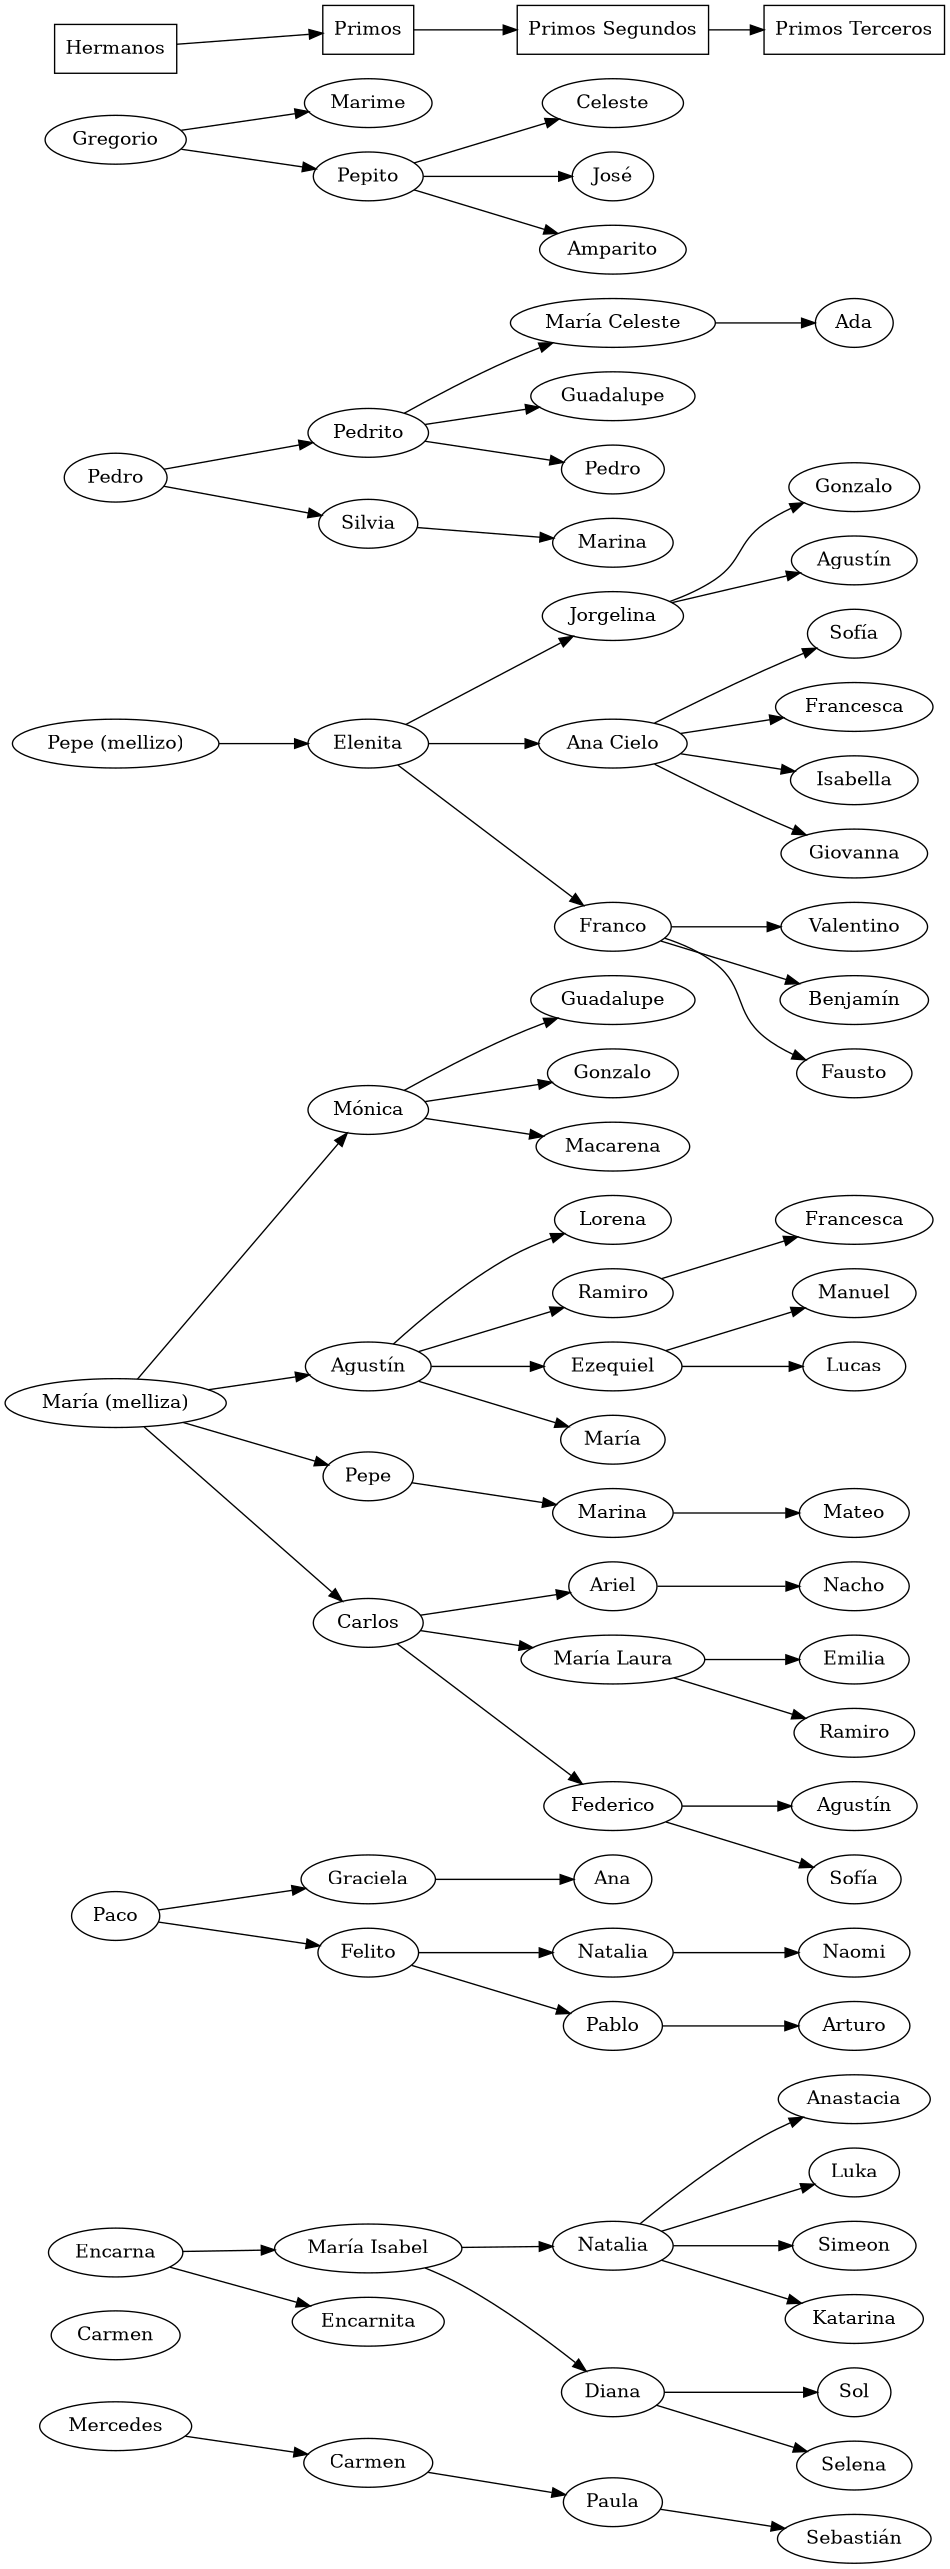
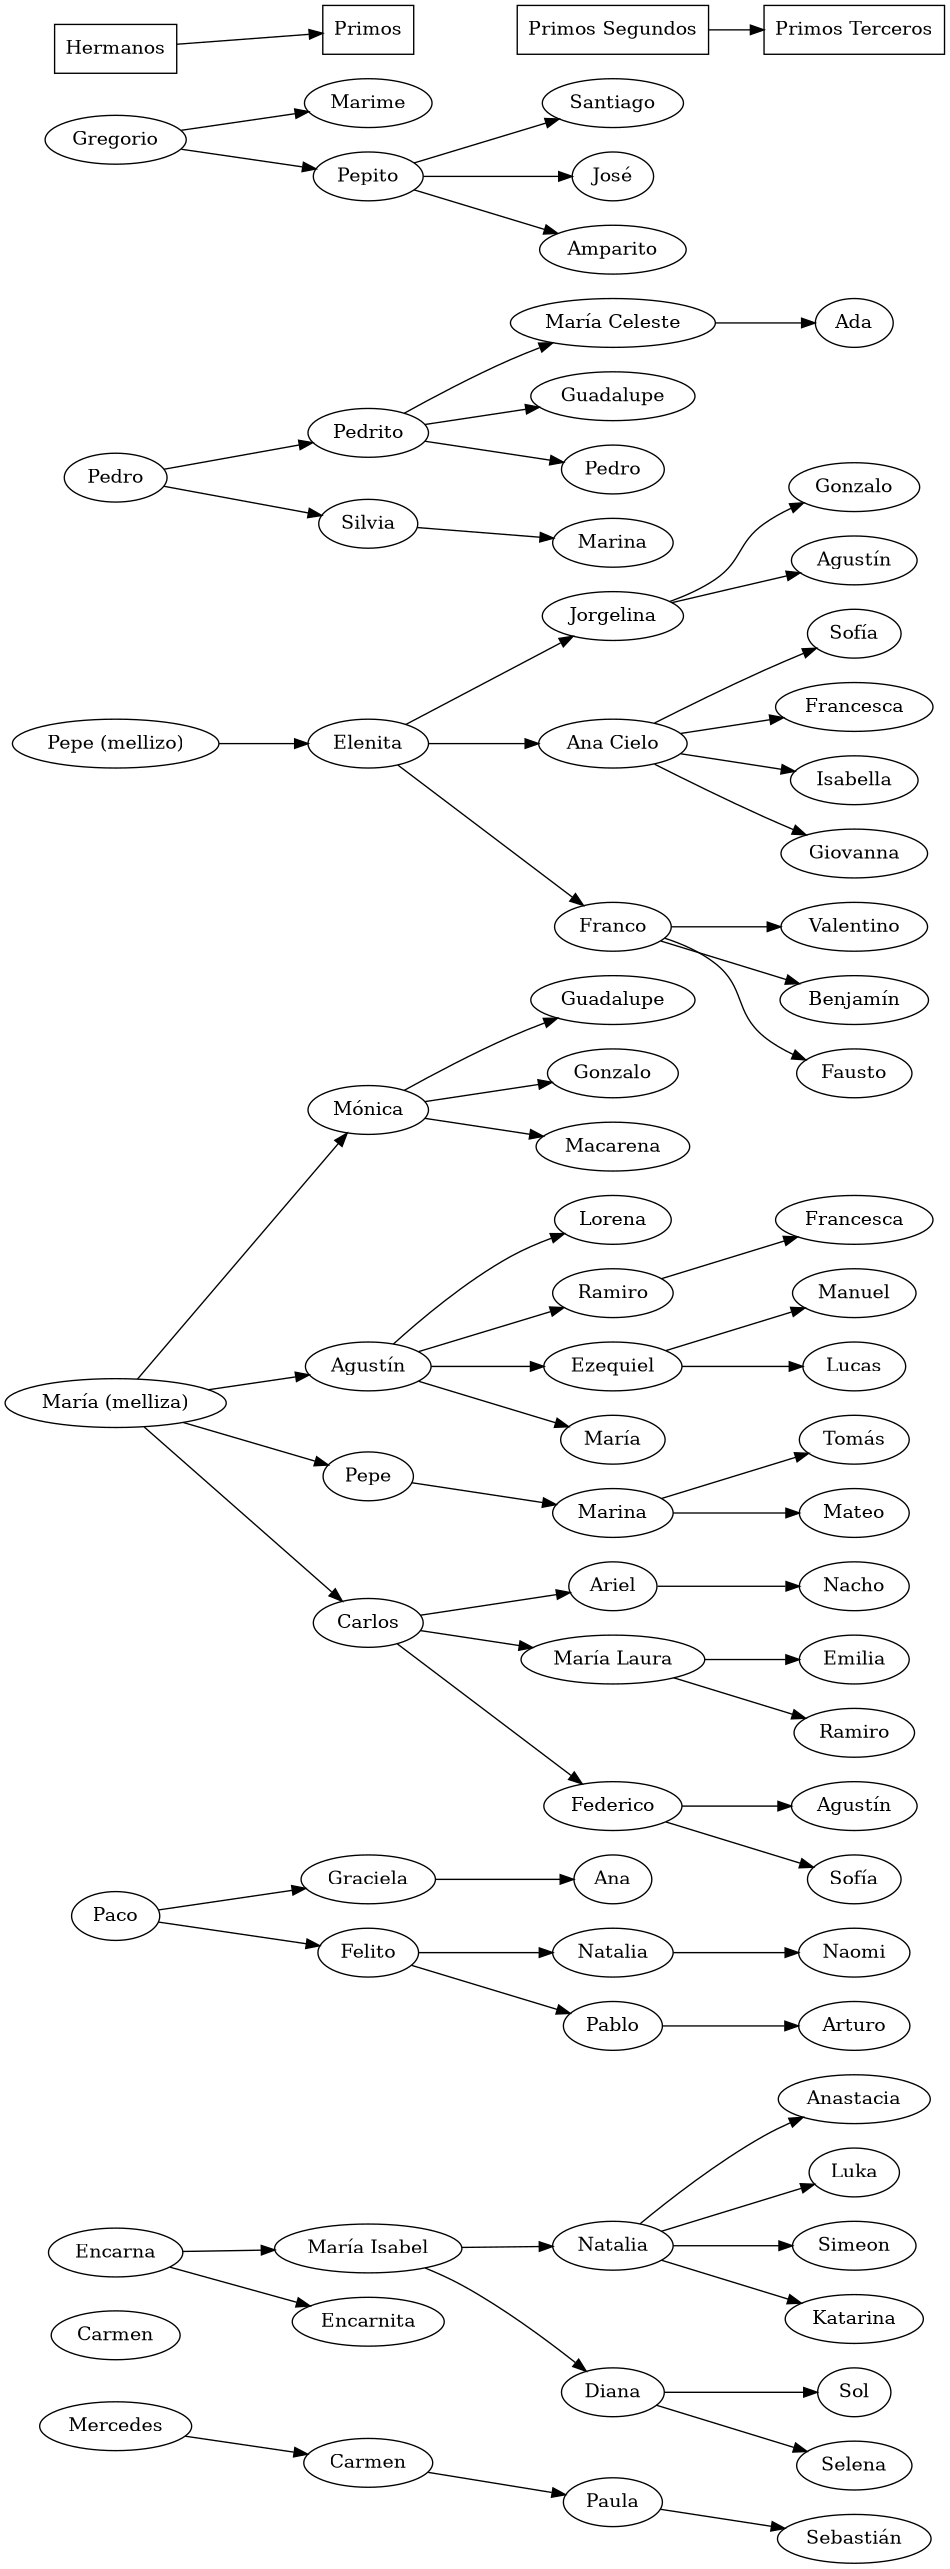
  digraph {
    rankdir=LR
    Hermanos [shape=box]
    Gregorio
    Pedro
    n4 [label="Pepe (mellizo)"]
    n5 [label="María (melliza)"]
    Paco
    Encarna
    Carmen
    Mercedes
    Primos [shape=box]
    Marime
    Pepito
    Pedrito
    Silvia
    Elenita
    n16 [label="Mónica"]
    n17 [label="Agustín"]
    Pepe
    Carlos
    Graciela
    Felito
    n22 [label="María Isabel"]
    Encarnita
    n24 [label=Carmen]
    "Primos Segundos" [shape=box]
    "Primos Terceros" [shape=box]
-   Santiago [label=Celeste]
+   Santiago
    n28 [label="José"]
    Amparito
    n30 [label="María Celeste"]
    n31 [label=Guadalupe]
    n32 [label=Pedro]
    n33 [label=Marina]
    Jorgelina
    n35 [label="Ana Cielo"]
    Franco
    Guadalupe
    Gonzalo
    Macarena
    Lorena
    Ramiro
    Ezequiel
    n43 [label="María"]
    Marina
    Ariel
    n46 [label="María Laura"]
    Federico
    n48 [label=Ana]
    Natalia
    Pablo
    n51 [label=Natalia]
    Diana
    Paula
    Ada
    n55 [label=Gonzalo]
    n56 [label="Agustín"]
    n57 [label="Sofía"]
    n58 [label=Francesca]
    Isabella
    Giovanna
    Valentino
    n62 [label="Benjamín"]
    Fausto
    Naomi
    Arturo
    Anastacia
    Luka
    Simeon
    n69 [label=Katarina]
    Sol
    Selena
    n72 [label="Sebastián"]
    Francesca
    Manuel
    Lucas
+   n76 [label="Tomás"]
    Mateo
    Nacho
    Emilia
    n80 [label=Ramiro]
    n81 [label="Agustín"]
    n82 [label="Sofía"]
    subgraph sub_1 {
      rank=same
      Hermanos
      Gregorio
      Pedro
      n4
      n5
      Paco
      Encarna
      Carmen
      Mercedes
    }
    Hermanos -> Gregorio [style=invis]
    Hermanos -> Primos
    Gregorio -> Pedro [style=invis]
    Gregorio -> Marime
    Gregorio -> Pepito
    Pedro -> n4 [style=invis]
    Pedro -> Pedrito
    Pedro -> Silvia
    n4 -> n5 [style=invis]
    n4 -> Elenita
    n5 -> Paco [style=invis]
    n5 -> n16
    n5 -> n17
    n5 -> Pepe
    n5 -> Carlos
    Paco -> Encarna [style=invis]
    Paco -> Graciela
    Paco -> Felito
    Encarna -> Carmen [style=invis]
    Encarna -> n22
    Encarna -> Encarnita
    Carmen -> Mercedes [style=invis]
    Mercedes -> n24
-   Primos -> "Primos Segundos"
    Pepito -> Santiago
    Pepito -> n28
    Pepito -> Amparito
    Pedrito -> n30
    Pedrito -> n31
    Pedrito -> n32
    Silvia -> n33
    Elenita -> Jorgelina
    Elenita -> n35
    Elenita -> Franco
    n16 -> Guadalupe
    n16 -> Gonzalo
    n16 -> Macarena
    n17 -> Lorena
    n17 -> Ramiro
    n17 -> Ezequiel
    n17 -> n43
    Pepe -> Marina
    Carlos -> Ariel
    Carlos -> n46
    Carlos -> Federico
    Graciela -> n48
    Felito -> Natalia
    Felito -> Pablo
    n22 -> n51
    n22 -> Diana
    n24 -> Paula
    "Primos Segundos" -> "Primos Terceros"
    n30 -> Ada
    Jorgelina -> n55
    Jorgelina -> n56
    n35 -> n57
    n35 -> n58
    n35 -> Isabella
    n35 -> Giovanna
    Franco -> Valentino
    Franco -> n62
    Franco -> Fausto
    Ramiro -> Francesca
    Ezequiel -> Manuel
    Ezequiel -> Lucas
+   Marina -> n76
    Marina -> Mateo
    Ariel -> Nacho
    n46 -> Emilia
    n46 -> n80
    Federico -> n81
    Federico -> n82
    Natalia -> Naomi
    Pablo -> Arturo
    n51 -> Anastacia
    n51 -> Luka
    n51 -> Simeon
    n51 -> n69
    Diana -> Sol
    Diana -> Selena
    Paula -> n72
  }
